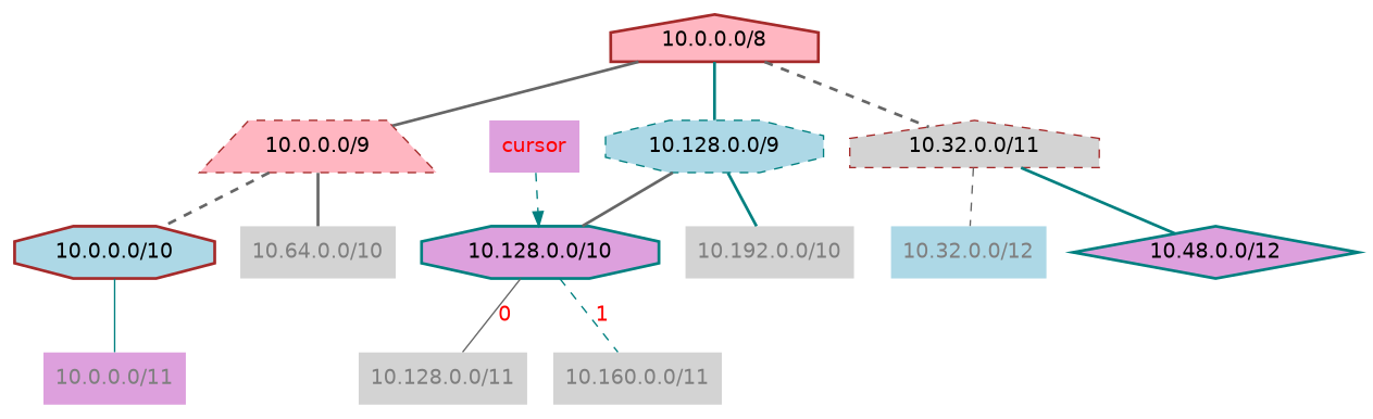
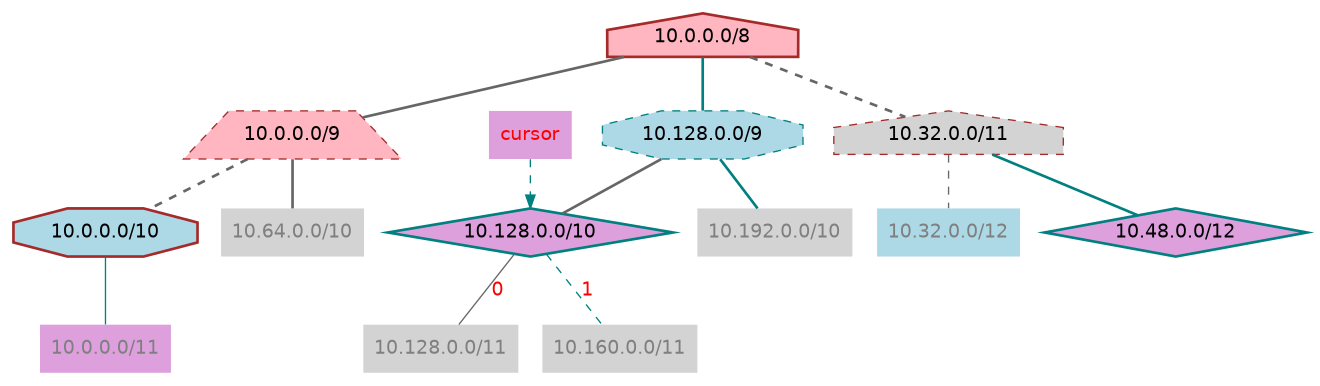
  strict graph {
    fontname="DejaVu Sans"
    ordering=out
    node [color=teal fillcolor=lightgrey fontname="DejaVu Sans" shape=none style=filled]
    edge [color=gray40 fontname="DejaVu Sans" style=bold]
    n1 [color=brown fillcolor=lightpink height=0.5 label="10.0.0.0/8" penwidth=2 shape=house width=1.1111]
    n2 [color=brown fillcolor=lightpink height=0.5 label="10.0.0.0/9" shape=trapezium style="dashed,filled" width=1.1111]
    n3 [fillcolor=lightblue height=0.5 label="10.128.0.0/9" shape=octagon style="dashed,filled" width=1.3611]
    n4 [color=brown height=0.5 label="10.32.0.0/11" shape=house style="dashed,filled" width=1.3333]
    n5 [color=brown fillcolor=lightblue height=0.5 label="10.0.0.0/10" penwidth=2 shape=octagon width=1.2222]
    n6 [fontcolor=grey50 height=0.5 label="10.64.0.0/10" width=1.3611]
-   n7 [fillcolor=plum height=0.5 label="10.128.0.0/10" penwidth=2 shape=octagon width=1.4722]
+   n7 [fillcolor=plum height=0.5 label="10.128.0.0/10" penwidth=2 shape=diamond width=1.4722]
    n8 [fontcolor=grey50 height=0.5 label="10.192.0.0/10" width=1.4722]
    n9 [fillcolor=plum fontcolor=grey50 height=0.5 label="10.0.0.0/11" width=1.2222]
    n10 [fontcolor=grey50 height=0.5 label="10.128.0.0/11" width=1.4444]
    n11 [color=brown fontcolor=grey50 height=0.5 label="10.160.0.0/11" style="dashed,filled" width=1.4444]
    n12 [color=brown fillcolor=lightblue fontcolor=grey50 height=0.5 label="10.32.0.0/12" width=1.3611]
    n13 [fillcolor=plum height=0.5 label="10.48.0.0/12" penwidth=2 shape=diamond width=1.3611]
    n14 [fillcolor=plum fontcolor=red height=0.5 label=cursor width=0.86111]
    n1 -- n2 [penwidth=2]
    n1 -- n3 [color=teal penwidth=2 style=solid]
    n1 -- n4 [penwidth=2 style=dashed]
    n2 -- n5 [penwidth=2 style=dashed]
    n2 -- n6
    n3 -- n7 [penwidth=2]
    n3 -- n8 [color=teal]
    n4 -- n12 [style=dashed]
    n4 -- n13 [color=teal penwidth=2]
    n5 -- n9 [color=teal style=solid]
    n7 -- n10 [fontcolor=red label=0 style=solid]
    n7 -- n11 [color=teal fontcolor=red label=1 style=dashed]
    n14 -- n7 [arrowhead=normal color=teal dir=forward pendwidth=2 style=dashed]
  }
